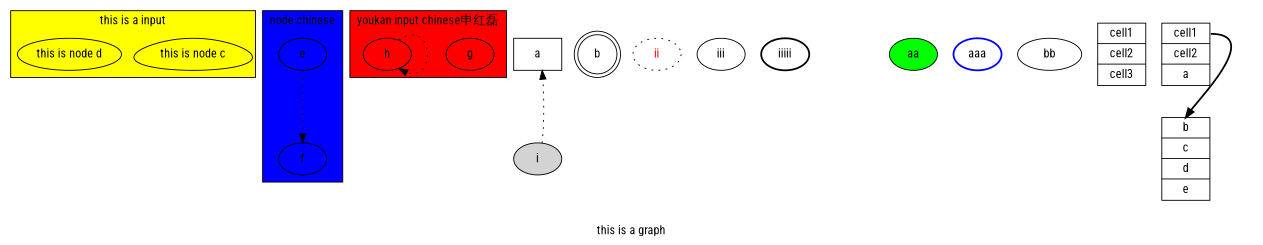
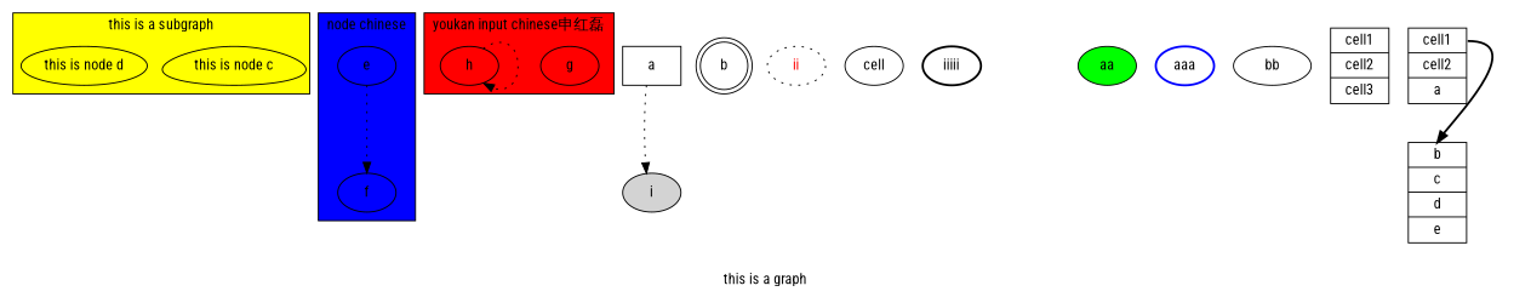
  digraph {
    fontname="Roboto Condensed"
    label="this is a graph"
    rankdir=TB
    node [fontname="Roboto Condensed"]
    edge [fontname="Roboto Condensed" style=dotted]
    n1 [label="this is node c" shape=egg]
    n2 [label="this is node d"]
    e
    f
    g
    h
    a [shape=box]
    i [style=filled]
    b [shape=doublecircle]
    ii [fontcolor=red style=dotted]
-   iii [style=solid]
+   iii [style=solid label=cell]
    iiiii [style=bold]
    iiiiii [style=invis]
    aa [fillcolor=green style=filled]
    aaa [color=blue style=bold]
    bb [hight=1 width=1]
    n17 [label="{<head>cell1 | cell2 | cell3}" shape=record]
    n18 [label="{<head>cell1|cell2|a}" shape=record]
    n19 [label="{<head>b|c|d|e}" shape=record]
    subgraph cluster_1 {
      bgcolor=yellow
-     label="this is a input"
+     label="this is a subgraph"
      rankdir=LR
      n1
      n2
    }
    subgraph cluster_2 {
      bgcolor=blue
      label="node chinese"
      e
      f
    }
    subgraph cluster_3 {
      bgcolor=red
      label="youkan input chinese申红磊"
      g
      h
    }
    e -> f
    h -> h
-   i -> a
+   a -> i
    n18 -> n19 [headport=head style=bold tailport=head]
  }
